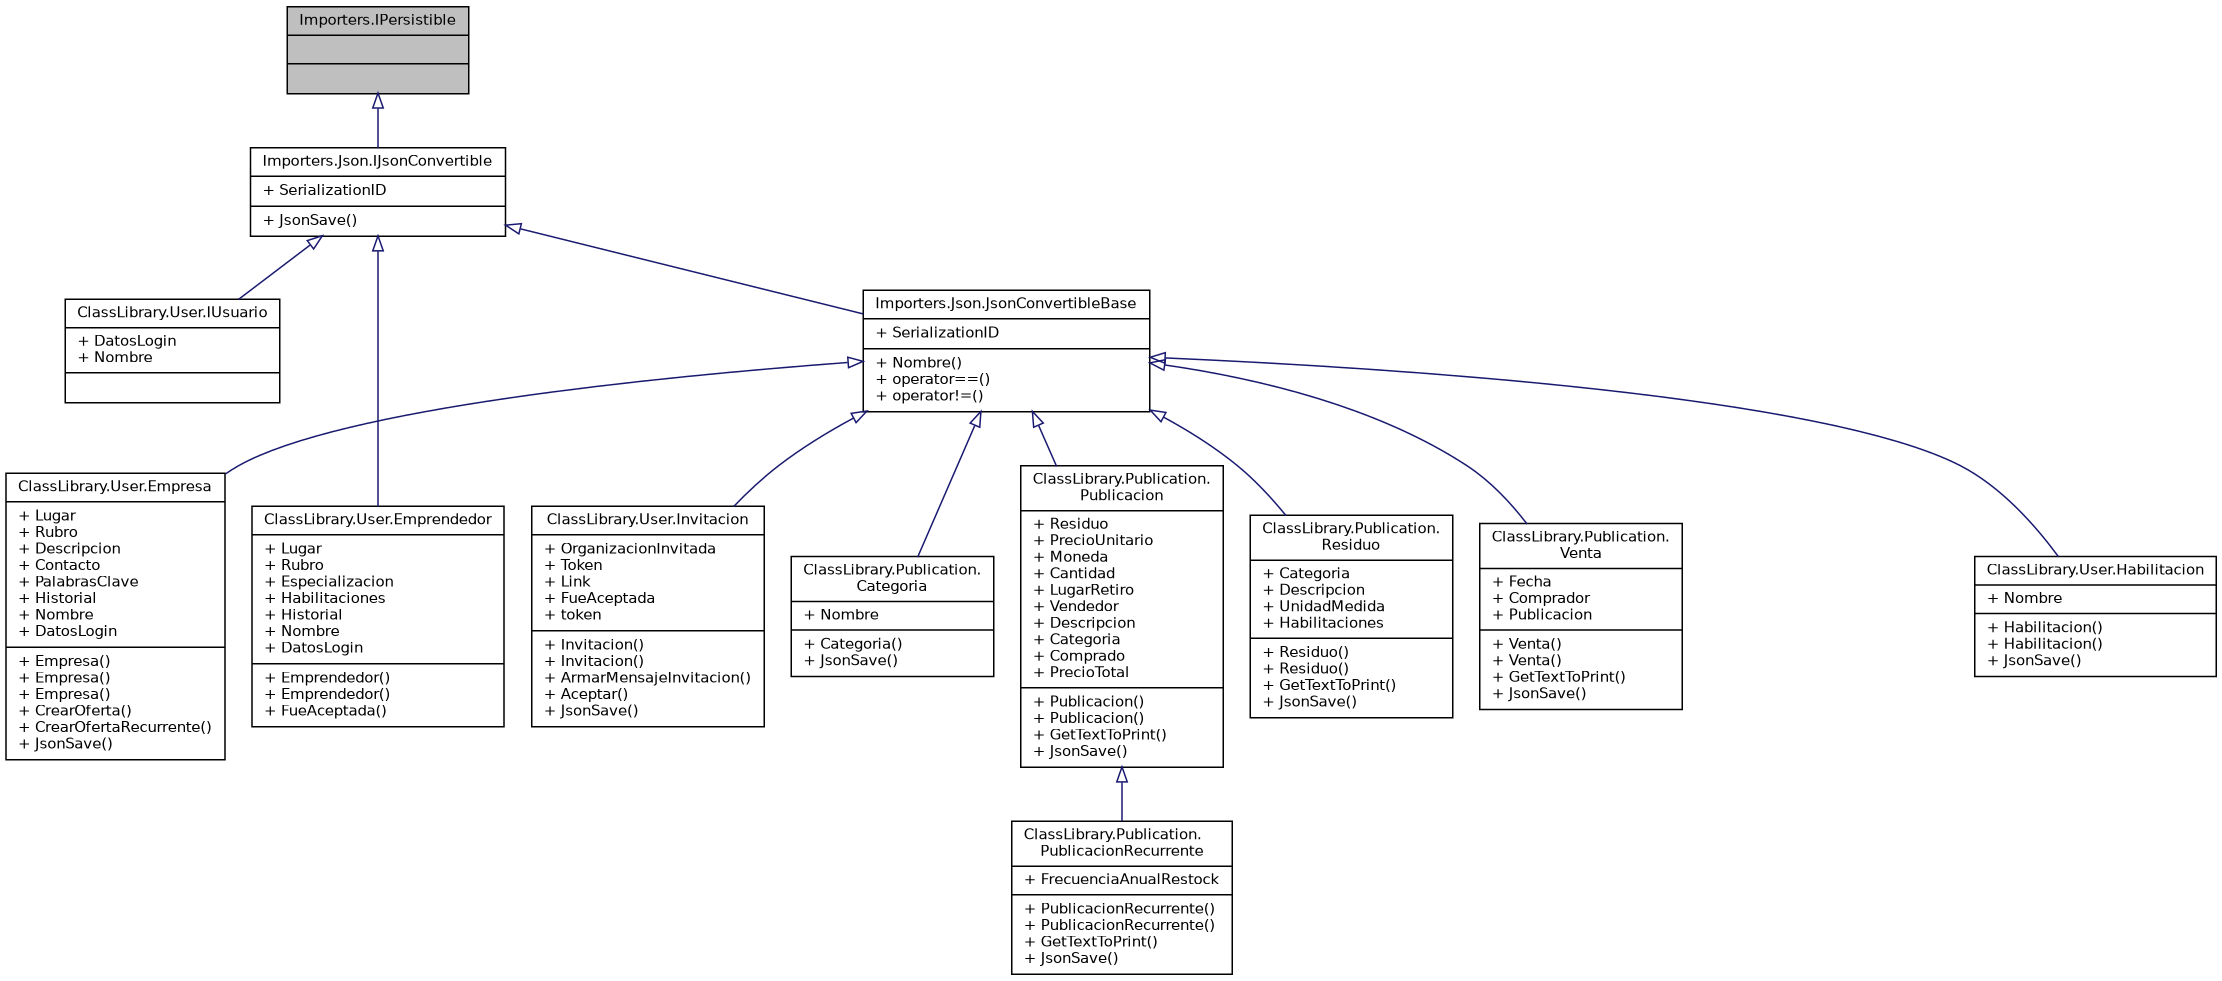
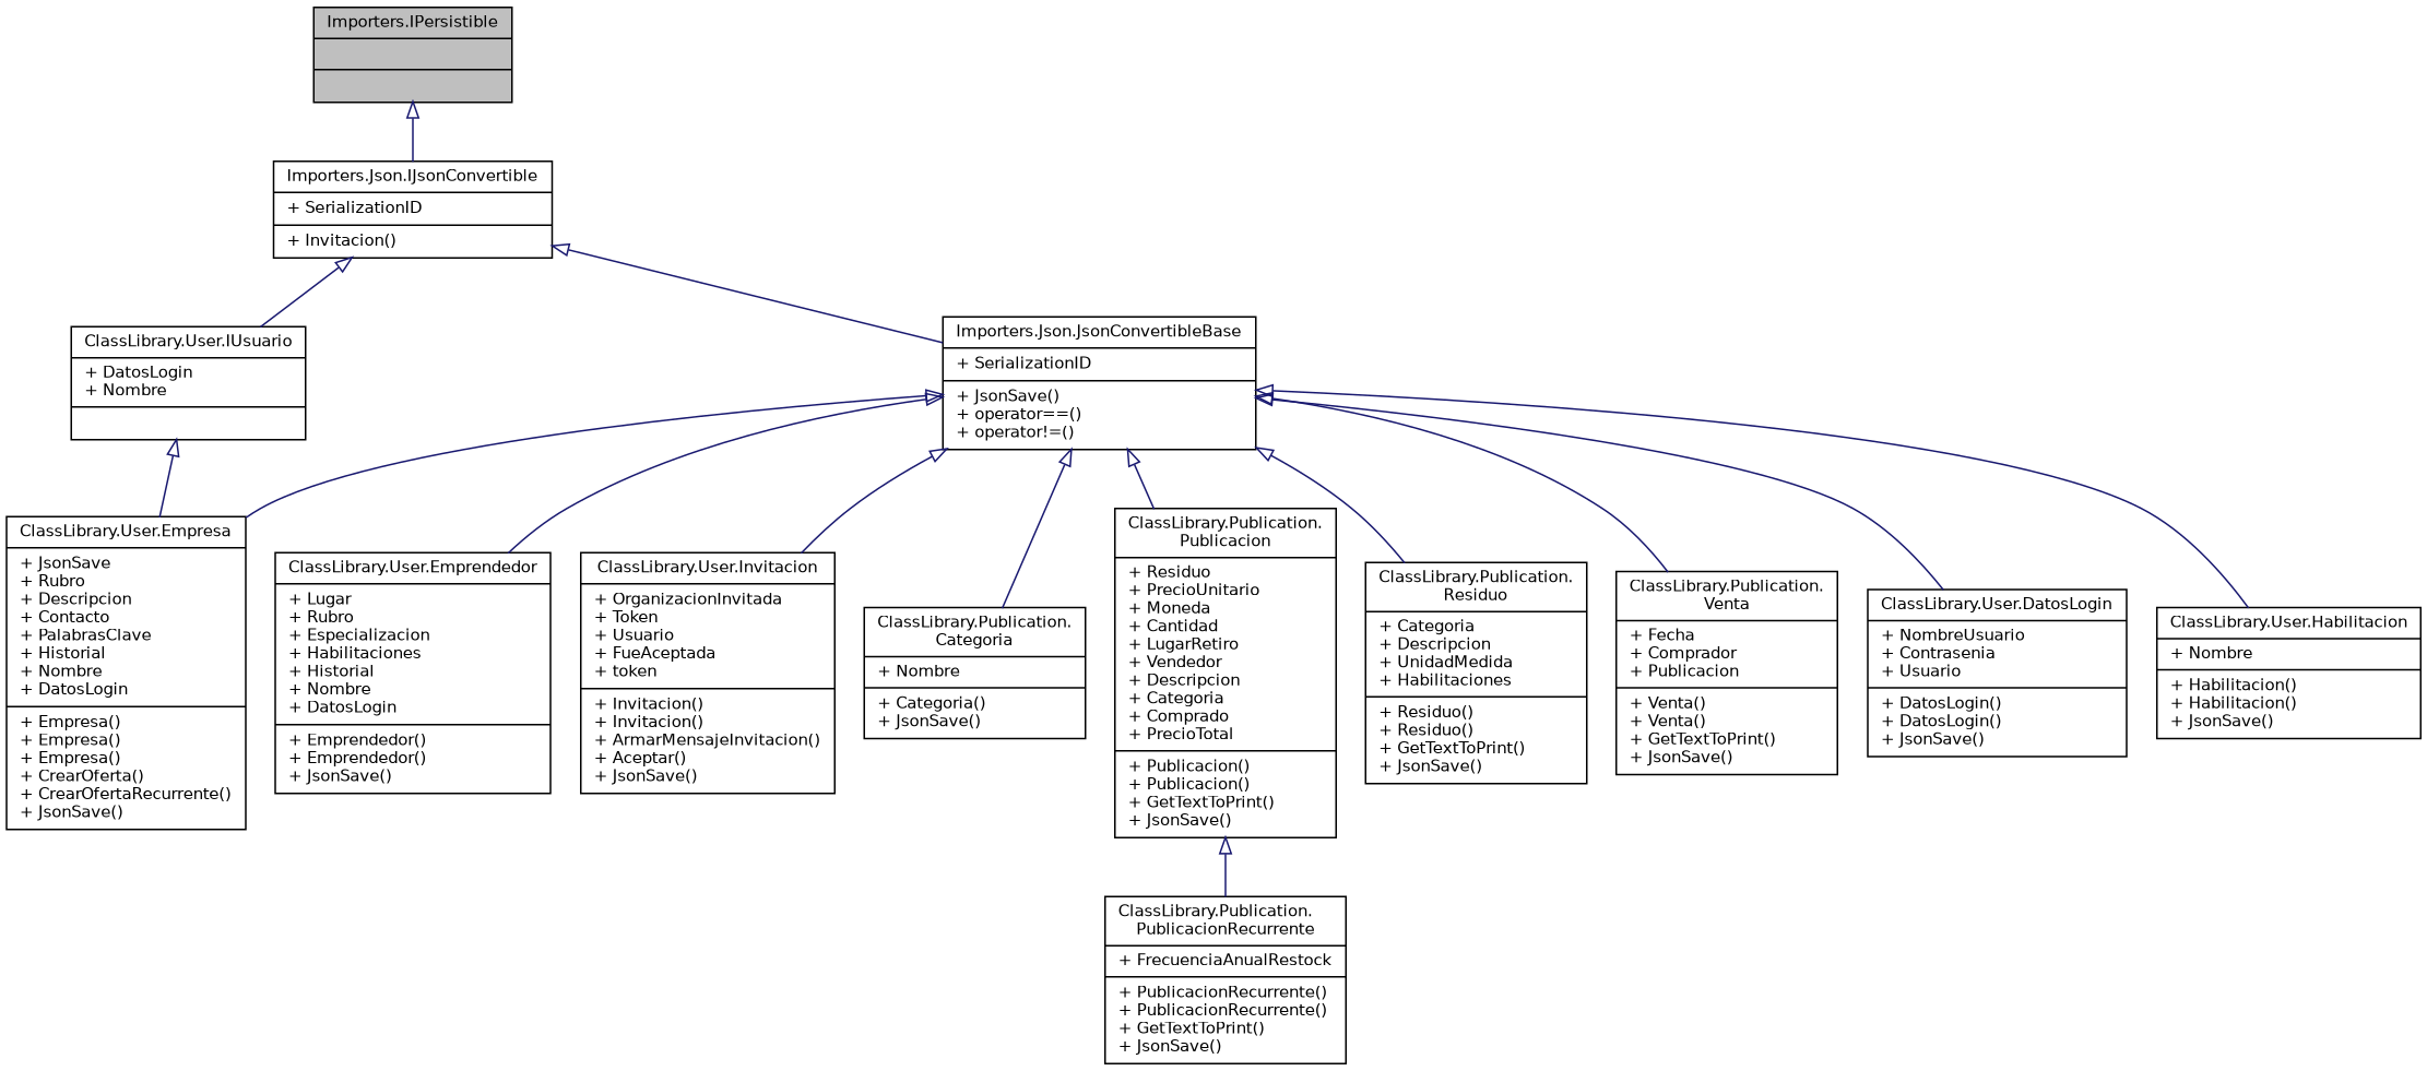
  digraph {
    node [color=black fillcolor=white fontname=Helvetica fontsize=10 shape=record style=filled]
    edge [arrowtail=onormal color=midnightblue dir=back fontname=Helvetica fontsize=10 labelfontname=Helvetica labelfontsize=10 style=solid]
    n1 [fillcolor=grey75 fontcolor=black height=0.2 label="{Importers.IPersistible\n||}" width=0.4]
-   n2 [height=0.2 label="{Importers.Json.IJsonConvertible\n|+ SerializationID\l|+ JsonSave()\l}" width=0.4]
+   n2 [height=0.2 label="{Importers.Json.IJsonConvertible\n|+ SerializationID\l|+ Invitacion()\l}" width=0.4]
    n3 [height=0.2 label="{ClassLibrary.User.IUsuario\n|+ DatosLogin\l+ Nombre\l|}" width=0.4]
-   n4 [height=0.2 label="{Importers.Json.JsonConvertibleBase\n|+ SerializationID\l|+ Nombre()\l+ operator==()\l+ operator!=()\l}" width=0.4]
-   n5 [height=0.2 label="{ClassLibrary.User.Empresa\n|+ Lugar\l+ Rubro\l+ Descripcion\l+ Contacto\l+ PalabrasClave\l+ Historial\l+ Nombre\l+ DatosLogin\l|+ Empresa()\l+ Empresa()\l+ Empresa()\l+ CrearOferta()\l+ CrearOfertaRecurrente()\l+ JsonSave()\l}" width=0.4]
-   n6 [height=0.2 label="{ClassLibrary.User.Emprendedor\n|+ Lugar\l+ Rubro\l+ Especializacion\l+ Habilitaciones\l+ Historial\l+ Nombre\l+ DatosLogin\l|+ Emprendedor()\l+ Emprendedor()\l+ FueAceptada()\l}" width=0.4]
+   n4 [height=0.2 label="{Importers.Json.JsonConvertibleBase\n|+ SerializationID\l|+ JsonSave()\l+ operator==()\l+ operator!=()\l}" width=0.4]
+   n5 [height=0.2 label="{ClassLibrary.User.Empresa\n|+ JsonSave\l+ Rubro\l+ Descripcion\l+ Contacto\l+ PalabrasClave\l+ Historial\l+ Nombre\l+ DatosLogin\l|+ Empresa()\l+ Empresa()\l+ Empresa()\l+ CrearOferta()\l+ CrearOfertaRecurrente()\l+ JsonSave()\l}" width=0.4]
+   n6 [height=0.2 label="{ClassLibrary.User.Emprendedor\n|+ Lugar\l+ Rubro\l+ Especializacion\l+ Habilitaciones\l+ Historial\l+ Nombre\l+ DatosLogin\l|+ Emprendedor()\l+ Emprendedor()\l+ JsonSave()\l}" width=0.4]
    n7 [height=0.2 label="{ClassLibrary.Publication.\lCategoria\n|+ Nombre\l|+ Categoria()\l+ JsonSave()\l}" width=0.4]
    n8 [height=0.2 label="{ClassLibrary.Publication.\lPublicacion\n|+ Residuo\l+ PrecioUnitario\l+ Moneda\l+ Cantidad\l+ LugarRetiro\l+ Vendedor\l+ Descripcion\l+ Categoria\l+ Comprado\l+ PrecioTotal\l|+ Publicacion()\l+ Publicacion()\l+ GetTextToPrint()\l+ JsonSave()\l}" width=0.4]
    n9 [height=0.2 label="{ClassLibrary.Publication.\lResiduo\n|+ Categoria\l+ Descripcion\l+ UnidadMedida\l+ Habilitaciones\l|+ Residuo()\l+ Residuo()\l+ GetTextToPrint()\l+ JsonSave()\l}" width=0.4]
    n10 [height=0.2 label="{ClassLibrary.Publication.\lVenta\n|+ Fecha\l+ Comprador\l+ Publicacion\l|+ Venta()\l+ Venta()\l+ GetTextToPrint()\l+ JsonSave()\l}" width=0.4]
+   n11 [height=0.2 label="{ClassLibrary.User.DatosLogin\n|+ NombreUsuario\l+ Contrasenia\l+ Usuario\l|+ DatosLogin()\l+ DatosLogin()\l+ JsonSave()\l}" width=0.4]
    n12 [height=0.2 label="{ClassLibrary.User.Habilitacion\n|+ Nombre\l|+ Habilitacion()\l+ Habilitacion()\l+ JsonSave()\l}" width=0.4]
-   n13 [height=0.2 label="{ClassLibrary.User.Invitacion\n|+ OrganizacionInvitada\l+ Token\l+ Link\l+ FueAceptada\l+ token\l|+ Invitacion()\l+ Invitacion()\l+ ArmarMensajeInvitacion()\l+ Aceptar()\l+ JsonSave()\l}" width=0.4]
+   n13 [height=0.2 label="{ClassLibrary.User.Invitacion\n|+ OrganizacionInvitada\l+ Token\l+ Usuario\l+ FueAceptada\l+ token\l|+ Invitacion()\l+ Invitacion()\l+ ArmarMensajeInvitacion()\l+ Aceptar()\l+ JsonSave()\l}" width=0.4]
    n14 [height=0.2 label="{ClassLibrary.Publication.\lPublicacionRecurrente\n|+ FrecuenciaAnualRestock\l|+ PublicacionRecurrente()\l+ PublicacionRecurrente()\l+ GetTextToPrint()\l+ JsonSave()\l}" width=0.4]
    n1 -> n2
    n2 -> n3
    n2 -> n4
+   n3 -> n5
    n4 -> n5
-   n2 -> n6
+   n4 -> n6
    n4 -> n7
    n4 -> n8
    n4 -> n9
    n4 -> n10
+   n4 -> n11
    n4 -> n12
    n4 -> n13
    n8 -> n14
  }
